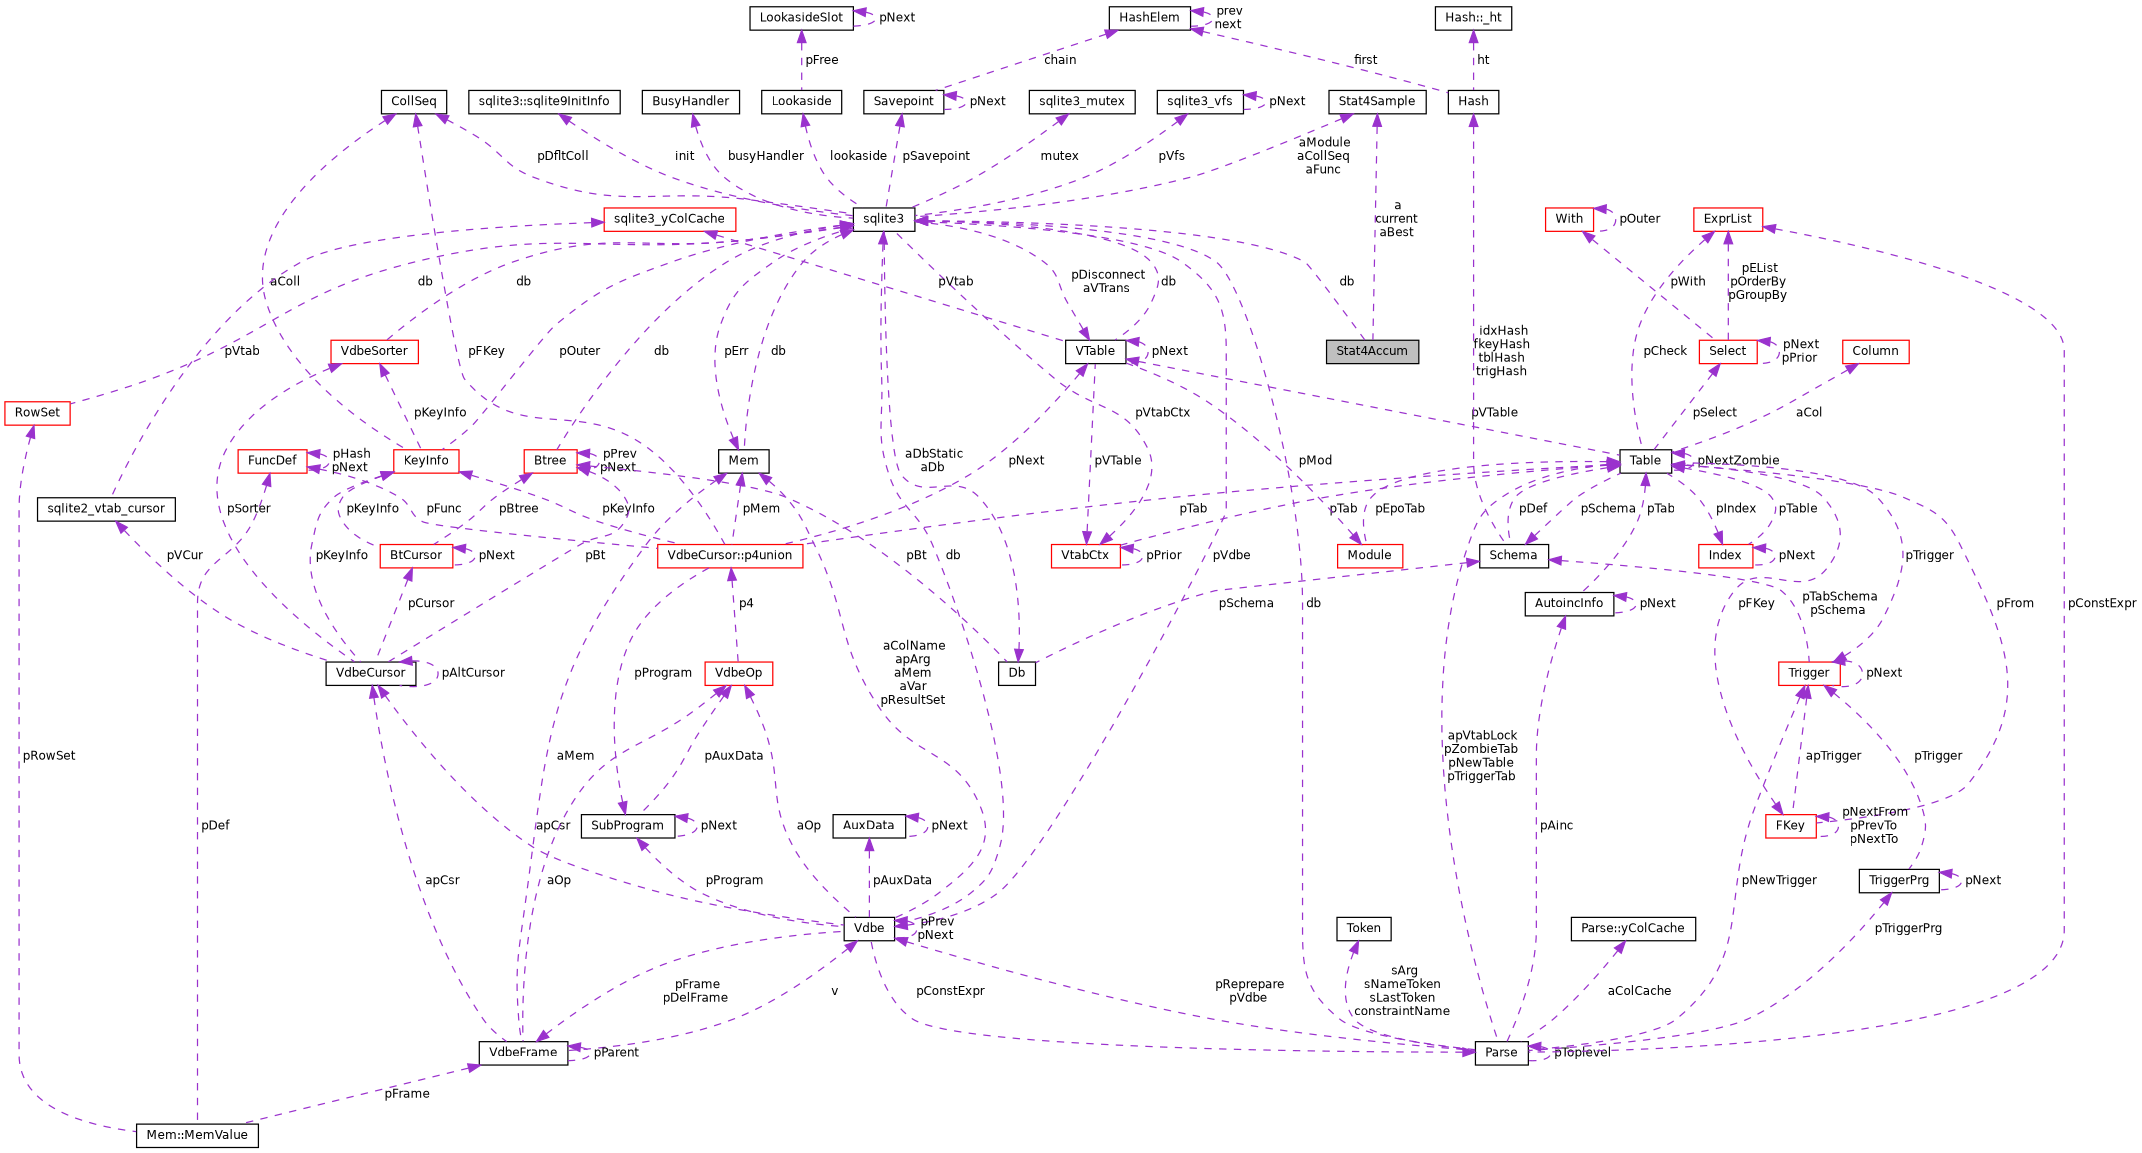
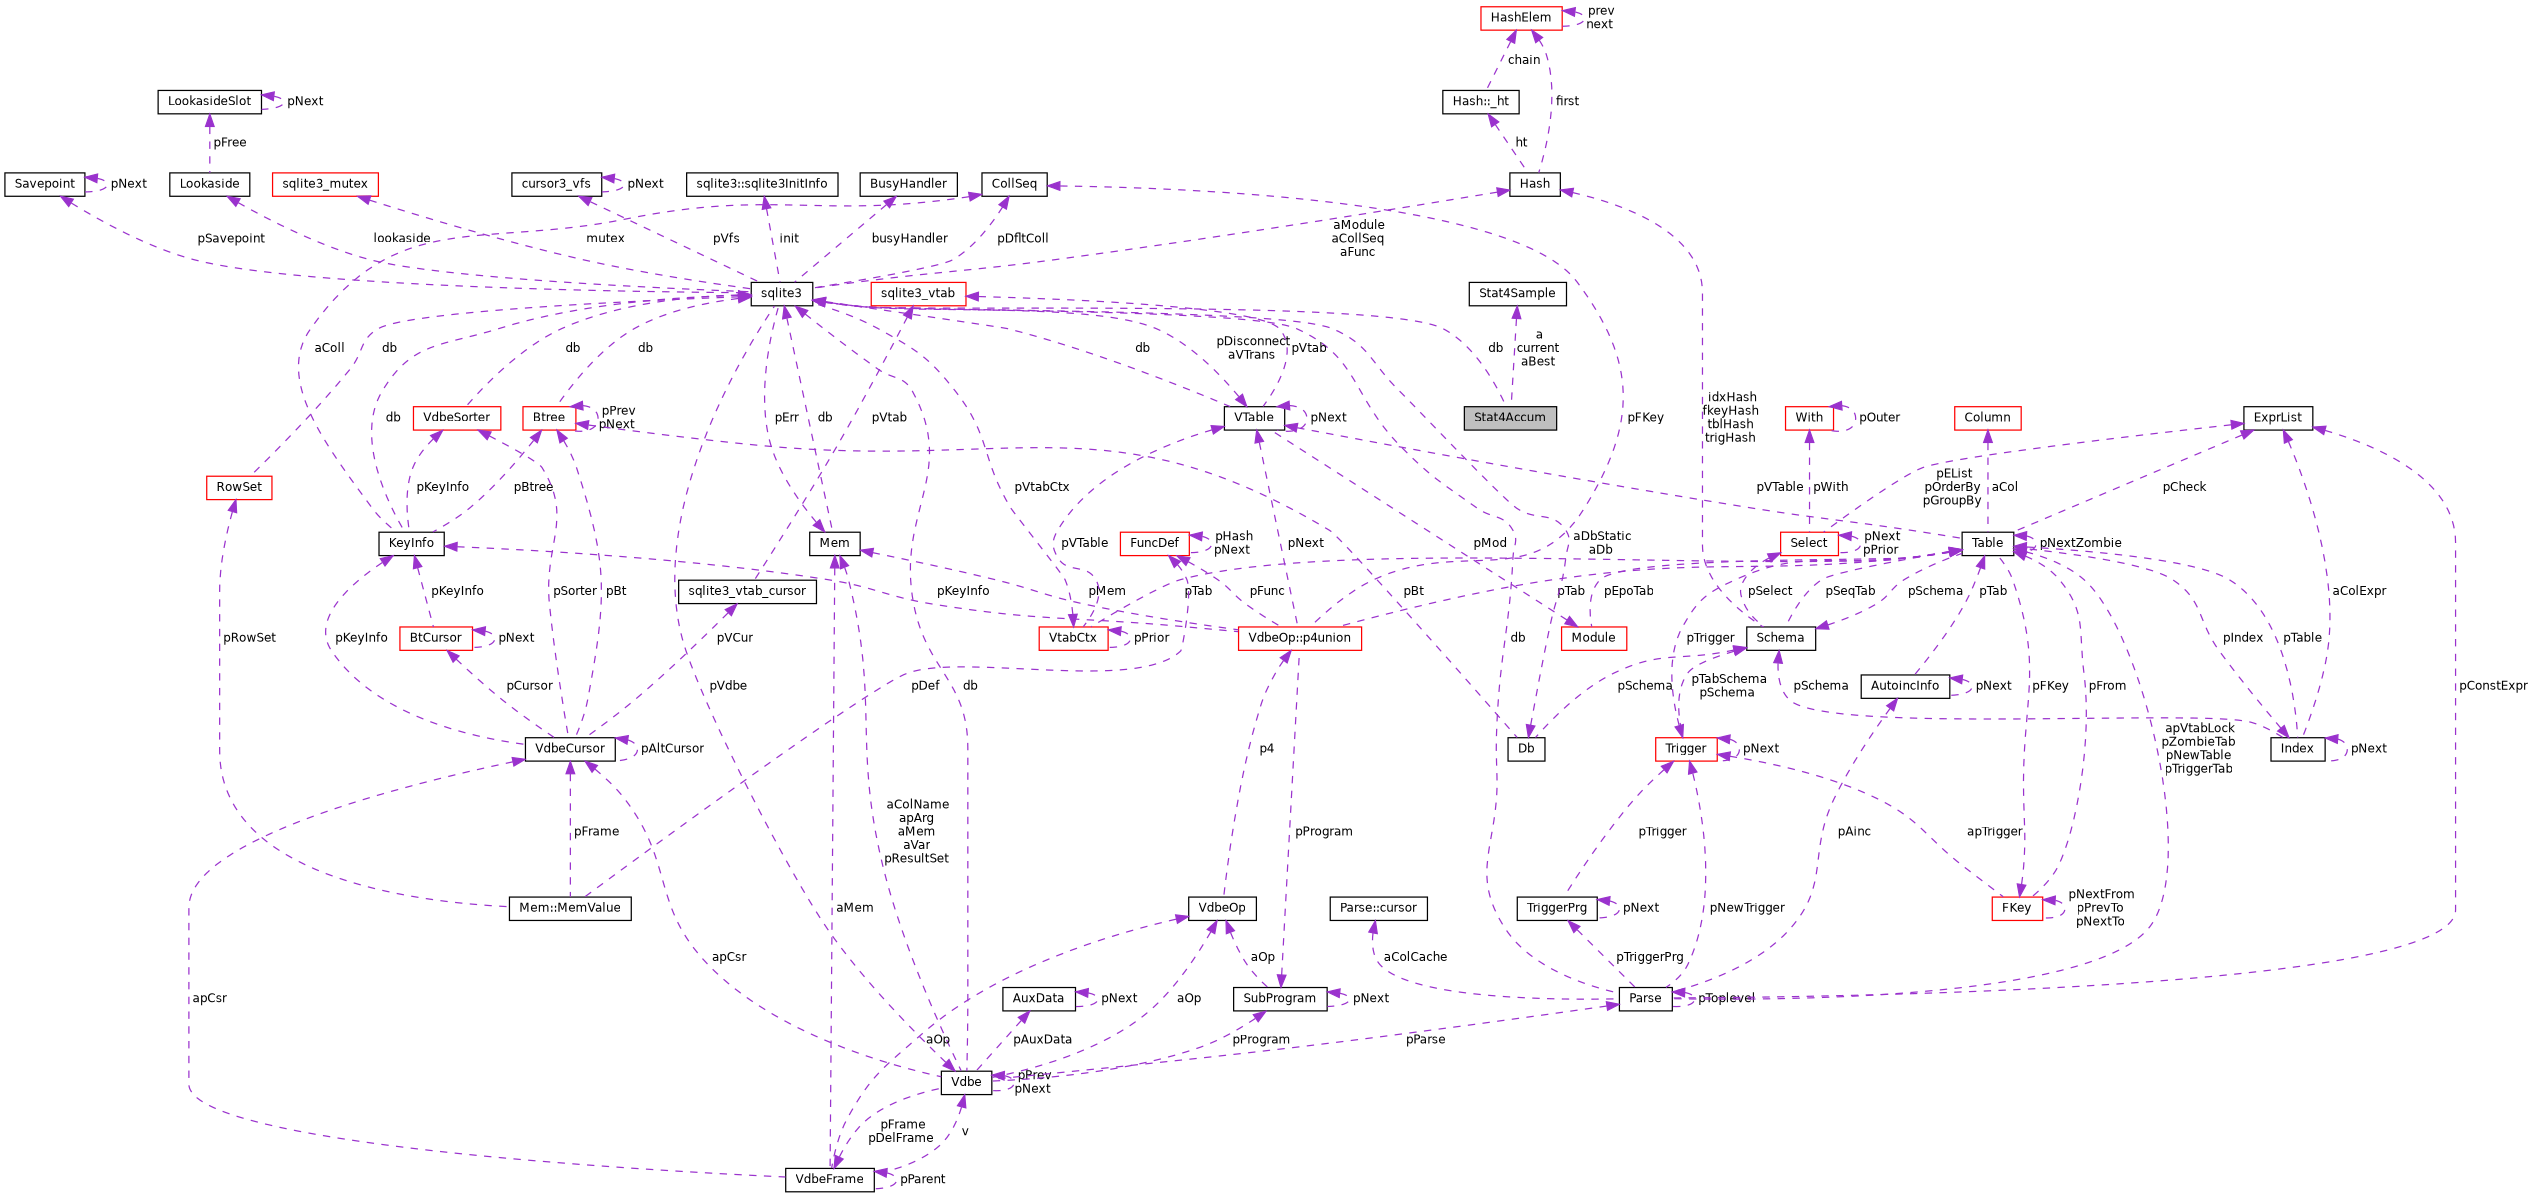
  digraph {
    node [color=black fillcolor=white fontname=Helvetica fontsize=10 shape=record style=filled]
    edge [color=darkorchid3 dir=back fontname=Helvetica fontsize=10 labelfontname=Helvetica labelfontsize=10 style=dashed]
    n1 [fillcolor=grey75 fontcolor=black height=0.2 label=Stat4Accum width=0.4]
    n2 [height=0.2 label=sqlite3 width=0.4]
    n3 [height=0.2 label=Mem width=0.4]
    n4 [height=0.2 label=Vdbe width=0.4]
    n5 [height=0.2 label=VTable width=0.4]
-   n6 [color=red height=0.2 label=KeyInfo width=0.4]
+   n6 [height=0.2 label=KeyInfo width=0.4]
    n7 [color=red height=0.2 label=Btree width=0.4]
    n8 [color=red height=0.2 label=VdbeSorter width=0.4]
    n9 [height=0.2 label=Parse width=0.4]
    n10 [color=red height=0.2 label=RowSet width=0.4]
    n11 [height=0.2 label=VdbeFrame width=0.4]
-   n12 [color=red height=0.2 label="VdbeCursor::p4union" width=0.4]
+   n12 [color=red height=0.2 label="VdbeOp::p4union" width=0.4]
    n13 [height=0.2 label=Table width=0.4]
    n14 [color=red height=0.2 label=VtabCtx width=0.4]
    n15 [height=0.2 label=VdbeCursor width=0.4]
    n16 [color=red height=0.2 label=BtCursor width=0.4]
    n17 [height=0.2 label=Db width=0.4]
    n18 [height=0.2 label="Mem::MemValue" width=0.4]
-   n19 [color=red height=0.2 label=VdbeOp width=0.4]
+   n19 [height=0.2 label=VdbeOp width=0.4]
    n20 [height=0.2 label=AuxData width=0.4]
    n21 [height=0.2 label=SubProgram width=0.4]
    n22 [height=0.2 label=TriggerPrg width=0.4]
    n23 [height=0.2 label=CollSeq width=0.4]
    n24 [color=red height=0.2 label=Module width=0.4]
    n25 [height=0.2 label=Schema width=0.4]
    n26 [color=red height=0.2 label=FKey width=0.4]
-   n27 [color=red height=0.2 label=Index width=0.4]
+   n27 [height=0.2 label=Index width=0.4]
    n28 [height=0.2 label=AutoincInfo width=0.4]
    n29 [color=red height=0.2 label=Trigger width=0.4]
    n30 [height=0.2 label=Hash width=0.4]
    n31 [height=0.2 label="Hash::_ht" width=0.4]
-   n32 [height=0.2 label=HashElem width=0.4]
+   n32 [color=red height=0.2 label=HashElem width=0.4]
    n33 [color=red height=0.2 label=Column width=0.4]
    n34 [color=red height=0.2 label=Select width=0.4]
    n35 [color=red height=0.2 label=With width=0.4]
-   n36 [color=red height=0.2 label=ExprList width=0.4]
-   n37 [color=red height=0.2 label=sqlite3_yColCache width=0.4]
-   n38 [height=0.2 label=sqlite2_vtab_cursor width=0.4]
+   n36 [height=0.2 label=ExprList width=0.4]
+   n37 [color=red height=0.2 label=sqlite3_vtab width=0.4]
+   n38 [height=0.2 label=sqlite3_vtab_cursor width=0.4]
    n39 [color=red height=0.2 label=FuncDef width=0.4]
-   n40 [height=0.2 label=Token width=0.4]
-   n41 [height=0.2 label="Parse::yColCache" width=0.4]
+   n41 [height=0.2 label="Parse::cursor" width=0.4]
    n42 [height=0.2 label=Savepoint width=0.4]
    n43 [height=0.2 label=Lookaside width=0.4]
    n44 [height=0.2 label=LookasideSlot width=0.4]
-   n45 [height=0.2 label=sqlite3_mutex width=0.4]
-   n46 [height=0.2 label=sqlite3_vfs width=0.4]
-   n47 [height=0.2 label="sqlite3::sqlite9InitInfo" width=0.4]
+   n45 [color=red height=0.2 label=sqlite3_mutex width=0.4]
+   n46 [height=0.2 label=cursor3_vfs width=0.4]
+   n47 [height=0.2 label="sqlite3::sqlite3InitInfo" width=0.4]
    n48 [height=0.2 label=BusyHandler width=0.4]
    n49 [height=0.2 label=Stat4Sample width=0.4]
    n2 -> n1 [label=" db"]
    n2 -> n3 [label=" db"]
    n2 -> n4 [label=" db"]
    n2 -> n5 [label=" db"]
-   n2 -> n6 [label=" pOuter"]
+   n2 -> n6 [label=" db"]
    n2 -> n7 [label=" db"]
    n2 -> n8 [label=" db"]
    n2 -> n9 [label=" db"]
    n2 -> n10 [label=" db"]
    n3 -> n2 [label=" pErr"]
    n3 -> n4 [label=" aColName\napArg\naMem\naVar\npResultSet"]
    n3 -> n11 [label=" aMem"]
    n3 -> n12 [label=" pMem"]
    n4 -> n2 [label=" pVdbe"]
    n4 -> n4 [label=" pPrev\npNext"]
-   n4 -> n9 [label=" pReprepare\npVdbe"]
    n4 -> n11 [label=" v"]
    n5 -> n2 [label=" pDisconnect\naVTrans"]
    n5 -> n5 [label=" pNext"]
    n5 -> n12 [label=" pNext"]
    n5 -> n13 [label=" pVTable"]
-   n14 -> n5 [label=" pVTable"]
+   n5 -> n14 [label=" pVTable"]
    n6 -> n12 [label=" pKeyInfo"]
    n6 -> n15 [label=" pKeyInfo"]
    n6 -> n16 [label=" pKeyInfo"]
    n7 -> n7 [label=" pPrev\npNext"]
    n7 -> n15 [label=" pBt"]
-   n7 -> n16 [label=" pBtree"]
+   n7 -> n6 [label=" pBtree"]
    n7 -> n17 [label=" pBt"]
    n8 -> n6 [label=" pKeyInfo"]
    n8 -> n15 [label=" pSorter"]
-   n9 -> n4 [label=" pConstExpr"]
+   n9 -> n4 [label=" pParse"]
    n9 -> n9 [label=" pToplevel"]
    n10 -> n18 [label=" pRowSet"]
    n11 -> n4 [label=" pFrame\npDelFrame"]
    n11 -> n11 [label=" pParent"]
-   n11 -> n18 [label=" pFrame"]
+   n15 -> n18 [label=" pFrame"]
    n12 -> n19 [label=" p4"]
    n13 -> n9 [label=" apVtabLock\npZombieTab\npNewTable\npTriggerTab"]
    n13 -> n12 [label=" pTab"]
    n13 -> n13 [label=" pNextZombie"]
    n13 -> n14 [label=" pTab"]
    n13 -> n24 [label=" pEpoTab"]
-   n13 -> n25 [label=" pDef"]
+   n13 -> n25 [label=" pSeqTab"]
    n13 -> n26 [label=" pFrom"]
    n13 -> n27 [label=" pTable"]
    n13 -> n28 [label=" pTab"]
    n14 -> n2 [label=" pVtabCtx"]
    n14 -> n14 [label=" pPrior"]
    n15 -> n4 [label=" apCsr"]
    n15 -> n11 [label=" apCsr"]
    n15 -> n15 [label=" pAltCursor"]
    n16 -> n15 [label=" pCursor"]
    n16 -> n16 [label=" pNext"]
    n17 -> n2 [label=" aDbStatic\naDb"]
    n19 -> n4 [label=" aOp"]
    n19 -> n11 [label=" aOp"]
-   n19 -> n21 [label=" pAuxData"]
+   n19 -> n21 [label=" aOp"]
    n20 -> n4 [label=" pAuxData"]
    n20 -> n20 [label=" pNext"]
    n21 -> n4 [label=" pProgram"]
    n21 -> n12 [label=" pProgram"]
    n21 -> n21 [label=" pNext"]
    n22 -> n9 [label=" pTriggerPrg"]
    n22 -> n22 [label=" pNext"]
    n23 -> n2 [label=" pDfltColl"]
    n23 -> n6 [label=" aColl"]
    n23 -> n12 [label=" pFKey"]
    n24 -> n5 [label=" pMod"]
    n25 -> n13 [label=" pSchema"]
    n25 -> n17 [label=" pSchema"]
+   n25 -> n27 [label=" pSchema"]
    n25 -> n29 [label=" pTabSchema\npSchema"]
    n26 -> n13 [label=" pFKey"]
    n26 -> n26 [label=" pNextFrom\npPrevTo\npNextTo"]
    n27 -> n13 [label=" pIndex"]
    n27 -> n27 [label=" pNext"]
    n28 -> n9 [label=" pAinc"]
    n28 -> n28 [label=" pNext"]
    n29 -> n9 [label=" pNewTrigger"]
    n29 -> n13 [label=" pTrigger"]
    n29 -> n22 [label=" pTrigger"]
    n29 -> n26 [label=" apTrigger"]
    n29 -> n29 [label=" pNext"]
-   n49 -> n2 [label=" aModule\naCollSeq\naFunc"]
+   n30 -> n2 [label=" aModule\naCollSeq\naFunc"]
    n30 -> n25 [label=" idxHash\nfkeyHash\ntblHash\ntrigHash"]
    n31 -> n30 [label=" ht"]
    n32 -> n30 [label=" first"]
-   n32 -> n42 [label=" chain"]
+   n32 -> n31 [label=" chain"]
    n32 -> n32 [label=" prev\nnext"]
    n33 -> n13 [label=" aCol"]
-   n34 -> n13 [label=" pSelect"]
+   n34 -> n25 [label=" pSelect"]
    n34 -> n34 [label=" pNext\npPrior"]
    n35 -> n34 [label=" pWith"]
    n35 -> n35 [label=" pOuter"]
    n36 -> n9 [label=" pConstExpr"]
    n36 -> n13 [label=" pCheck"]
+   n36 -> n27 [label=" aColExpr"]
    n36 -> n34 [label=" pEList\npOrderBy\npGroupBy"]
    n37 -> n5 [label=" pVtab"]
    n37 -> n38 [label=" pVtab"]
    n38 -> n15 [label=" pVCur"]
    n39 -> n12 [label=" pFunc"]
    n39 -> n18 [label=" pDef"]
    n39 -> n39 [label=" pHash\npNext"]
-   n40 -> n9 [label=" sArg\nsNameToken\nsLastToken\nconstraintName"]
    n41 -> n9 [label=" aColCache"]
    n42 -> n2 [label=" pSavepoint"]
    n42 -> n42 [label=" pNext"]
    n43 -> n2 [label=" lookaside"]
    n44 -> n43 [label=" pFree"]
    n44 -> n44 [label=" pNext"]
    n45 -> n2 [label=" mutex"]
    n46 -> n2 [label=" pVfs"]
    n46 -> n46 [label=" pNext"]
    n47 -> n2 [label=" init"]
    n48 -> n2 [label=" busyHandler"]
    n49 -> n1 [label=" a\ncurrent\naBest"]
  }
